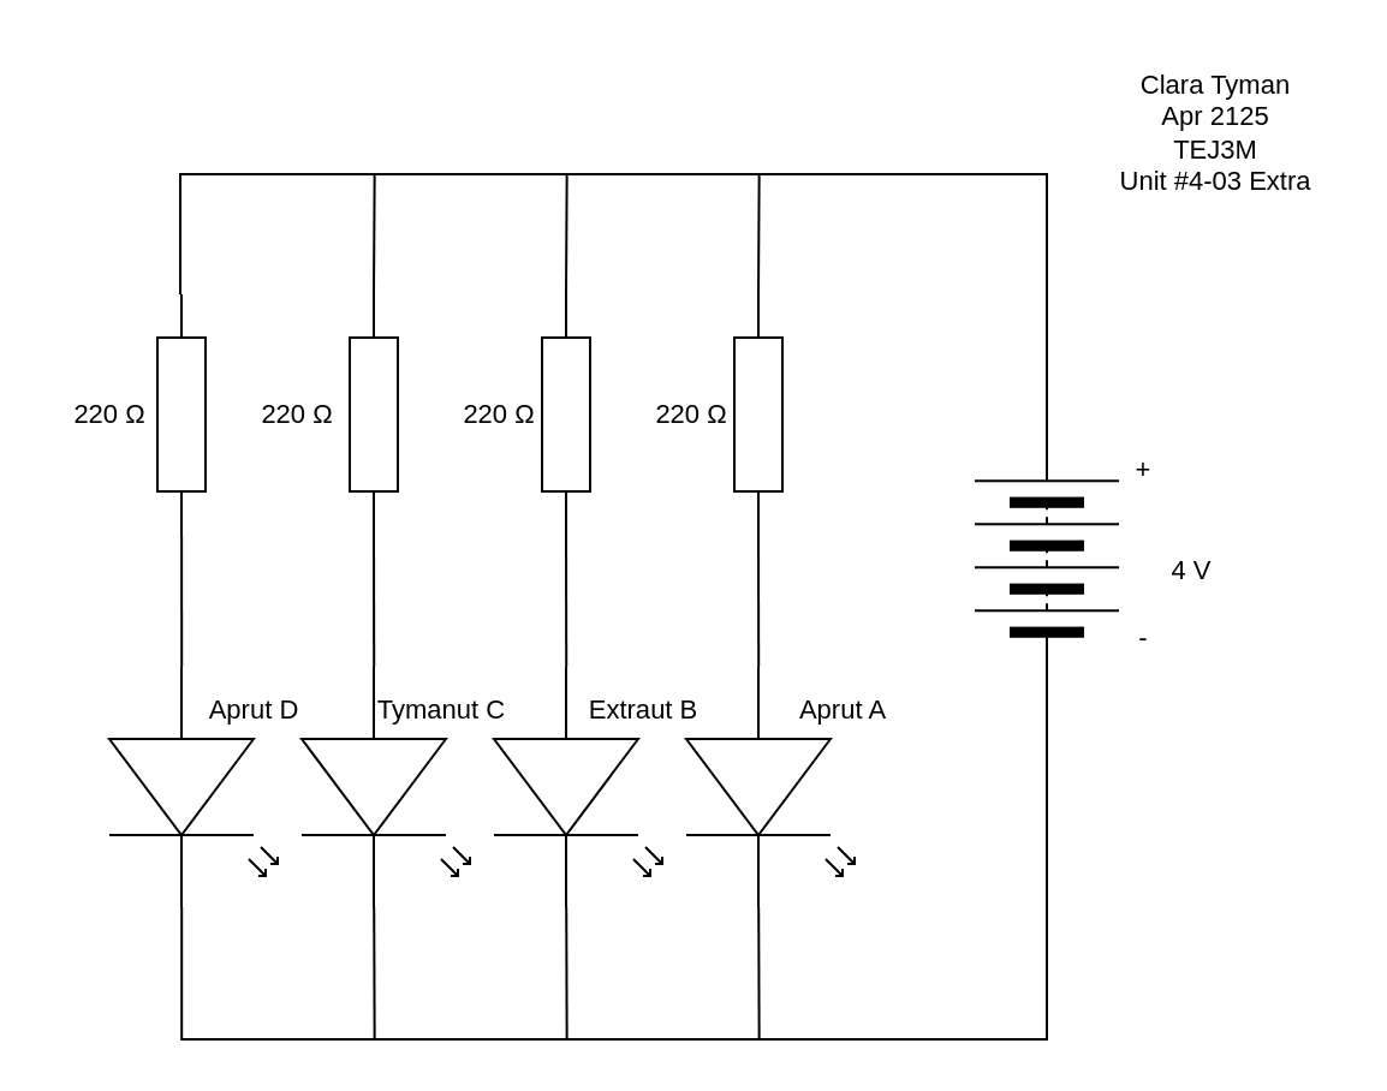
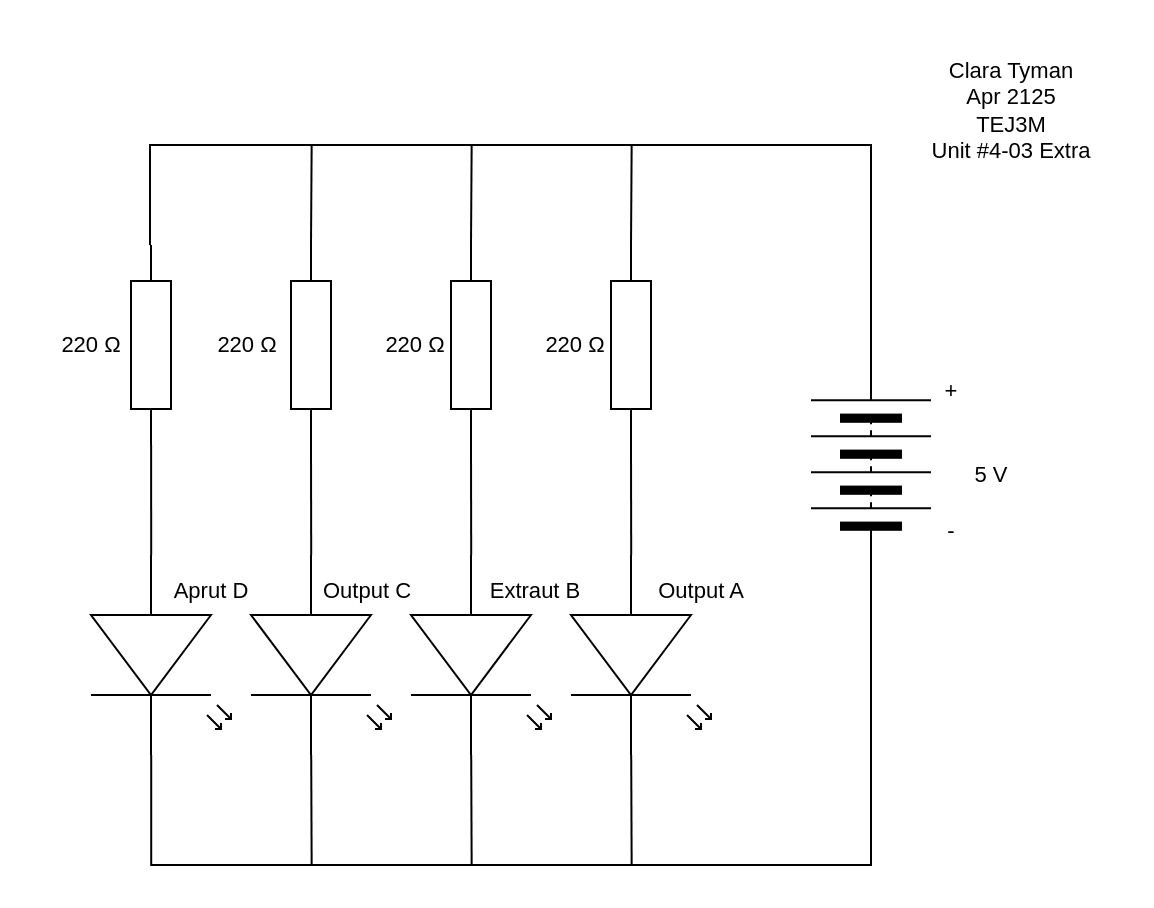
  <mxCell id="0" />
  <mxCell id="1" parent="0" />
  <mxCell id="2" value="" style="pointerEvents=1;verticalLabelPosition=bottom;shadow=0;dashed=0;align=center;html=1;verticalAlign=top;shape=mxgraph.electrical.miscellaneous.batteryStack;rotation=-90;direction=east;" vertex="1" parent="1"><mxGeometry x="385" y="202" width="100" height="60" as="geometry" /></mxCell>
  <mxCell id="3" style="edgeStyle=none;shape=connector;rounded=1;html=1;exitX=0;exitY=0.5;exitDx=0;exitDy=0;exitPerimeter=0;strokeColor=default;align=center;verticalAlign=middle;fontFamily=Helvetica;fontSize=11;fontColor=default;labelBackgroundColor=default;endArrow=none;endFill=0;" edge="1" parent="1" source="4"><mxGeometry relative="1" as="geometry"><mxPoint x="315.333" y="72" as="targetPoint" /></mxGeometry></mxCell>
  <mxCell id="4" value="" style="pointerEvents=1;verticalLabelPosition=bottom;shadow=0;dashed=0;align=center;html=1;verticalAlign=top;shape=mxgraph.electrical.resistors.resistor_1;rotation=90;" vertex="1" parent="1"><mxGeometry x="265" y="162" width="100" height="20" as="geometry" /></mxCell>
  <mxCell id="5" style="edgeStyle=none;shape=connector;rounded=1;html=1;exitX=0;exitY=0.5;exitDx=0;exitDy=0;exitPerimeter=0;strokeColor=default;align=center;verticalAlign=middle;fontFamily=Helvetica;fontSize=11;fontColor=default;labelBackgroundColor=default;endArrow=none;endFill=0;" edge="1" parent="1" source="6"><mxGeometry relative="1" as="geometry"><mxPoint x="235.333" y="72" as="targetPoint" /></mxGeometry></mxCell>
  <mxCell id="6" value="" style="pointerEvents=1;verticalLabelPosition=bottom;shadow=0;dashed=0;align=center;html=1;verticalAlign=top;shape=mxgraph.electrical.resistors.resistor_1;rotation=90;" vertex="1" parent="1"><mxGeometry x="185" y="162" width="100" height="20" as="geometry" /></mxCell>
  <mxCell id="7" style="edgeStyle=none;shape=connector;rounded=1;html=1;exitX=0;exitY=0.5;exitDx=0;exitDy=0;exitPerimeter=0;strokeColor=default;align=center;verticalAlign=middle;fontFamily=Helvetica;fontSize=11;fontColor=default;labelBackgroundColor=default;endArrow=none;endFill=0;" edge="1" parent="1" source="8"><mxGeometry relative="1" as="geometry"><mxPoint x="155.333" y="72" as="targetPoint" /></mxGeometry></mxCell>
  <mxCell id="8" value="" style="pointerEvents=1;verticalLabelPosition=bottom;shadow=0;dashed=0;align=center;html=1;verticalAlign=top;shape=mxgraph.electrical.resistors.resistor_1;rotation=90;" vertex="1" parent="1"><mxGeometry x="105" y="162" width="100" height="20" as="geometry" /></mxCell>
  <mxCell id="9" style="edgeStyle=orthogonalEdgeStyle;shape=connector;rounded=0;html=1;exitX=0;exitY=0.5;exitDx=0;exitDy=0;exitPerimeter=0;strokeColor=default;align=center;verticalAlign=middle;fontFamily=Helvetica;fontSize=11;fontColor=default;labelBackgroundColor=default;endArrow=none;endFill=0;entryX=1;entryY=0.5;entryDx=0;entryDy=0;" edge="1" parent="1" target="2"><mxGeometry relative="1" as="geometry"><mxPoint x="554.5" y="112" as="targetPoint" /><mxPoint x="74.5" y="122" as="sourcePoint" /><Array as="points"><mxPoint x="75" y="72" /><mxPoint x="435" y="72" /></Array></mxGeometry></mxCell>
  <mxCell id="10" value="" style="pointerEvents=1;verticalLabelPosition=bottom;shadow=0;dashed=0;align=center;html=1;verticalAlign=top;shape=mxgraph.electrical.resistors.resistor_1;rotation=90;" vertex="1" parent="1"><mxGeometry x="25" y="162" width="100" height="20" as="geometry" /></mxCell>
  <mxCell id="11" style="edgeStyle=orthogonalEdgeStyle;shape=connector;rounded=0;html=1;exitX=1;exitY=0.57;exitDx=0;exitDy=0;exitPerimeter=0;entryX=0;entryY=0.5;entryDx=0;entryDy=0;strokeColor=default;align=center;verticalAlign=middle;fontFamily=Helvetica;fontSize=11;fontColor=default;labelBackgroundColor=default;endArrow=none;endFill=0;curved=0;" edge="1" parent="1" source="12" target="2"><mxGeometry relative="1" as="geometry"><Array as="points"><mxPoint x="75" y="432" /><mxPoint x="435" y="432" /></Array></mxGeometry></mxCell>
  <mxCell id="12" value="" style="verticalLabelPosition=bottom;shadow=0;dashed=0;align=center;html=1;verticalAlign=top;shape=mxgraph.electrical.opto_electronics.led_2;pointerEvents=1;rotation=90;" vertex="1" parent="1"><mxGeometry x="30" y="292" width="100" height="70" as="geometry" /></mxCell>
  <mxCell id="13" style="edgeStyle=none;shape=connector;rounded=1;html=1;exitX=1;exitY=0.57;exitDx=0;exitDy=0;exitPerimeter=0;strokeColor=default;align=center;verticalAlign=middle;fontFamily=Helvetica;fontSize=11;fontColor=default;labelBackgroundColor=default;endArrow=none;endFill=0;" edge="1" parent="1" source="14"><mxGeometry relative="1" as="geometry"><mxPoint x="155.333" y="432" as="targetPoint" /></mxGeometry></mxCell>
  <mxCell id="14" value="" style="verticalLabelPosition=bottom;shadow=0;dashed=0;align=center;html=1;verticalAlign=top;shape=mxgraph.electrical.opto_electronics.led_2;pointerEvents=1;rotation=90;" vertex="1" parent="1"><mxGeometry x="110" y="292" width="100" height="70" as="geometry" /></mxCell>
  <mxCell id="15" style="edgeStyle=none;shape=connector;rounded=1;html=1;exitX=1;exitY=0.57;exitDx=0;exitDy=0;exitPerimeter=0;strokeColor=default;align=center;verticalAlign=middle;fontFamily=Helvetica;fontSize=11;fontColor=default;labelBackgroundColor=default;endArrow=none;endFill=0;" edge="1" parent="1" source="16"><mxGeometry relative="1" as="geometry"><mxPoint x="235.333" y="432" as="targetPoint" /></mxGeometry></mxCell>
  <mxCell id="16" value="" style="verticalLabelPosition=bottom;shadow=0;dashed=0;align=center;html=1;verticalAlign=top;shape=mxgraph.electrical.opto_electronics.led_2;pointerEvents=1;rotation=90;" vertex="1" parent="1"><mxGeometry x="190" y="292" width="100" height="70" as="geometry" /></mxCell>
  <mxCell id="17" style="edgeStyle=none;shape=connector;rounded=1;html=1;exitX=1;exitY=0.57;exitDx=0;exitDy=0;exitPerimeter=0;strokeColor=default;align=center;verticalAlign=middle;fontFamily=Helvetica;fontSize=11;fontColor=default;labelBackgroundColor=default;endArrow=none;endFill=0;" edge="1" parent="1" source="18"><mxGeometry relative="1" as="geometry"><mxPoint x="315.333" y="432" as="targetPoint" /></mxGeometry></mxCell>
  <mxCell id="18" value="" style="verticalLabelPosition=bottom;shadow=0;dashed=0;align=center;html=1;verticalAlign=top;shape=mxgraph.electrical.opto_electronics.led_2;pointerEvents=1;rotation=90;" vertex="1" parent="1"><mxGeometry x="270" y="292" width="100" height="70" as="geometry" /></mxCell>
  <mxCell id="19" style="edgeStyle=none;html=1;entryX=0;entryY=0.57;entryDx=0;entryDy=0;entryPerimeter=0;endArrow=none;endFill=0;" edge="1" parent="1" source="10" target="12"><mxGeometry relative="1" as="geometry" /></mxCell>
  <mxCell id="20" style="edgeStyle=none;html=1;exitX=1;exitY=0.5;exitDx=0;exitDy=0;exitPerimeter=0;entryX=0;entryY=0.57;entryDx=0;entryDy=0;entryPerimeter=0;endArrow=none;endFill=0;" edge="1" parent="1" source="8" target="14"><mxGeometry relative="1" as="geometry" /></mxCell>
  <mxCell id="21" style="edgeStyle=none;html=1;exitX=1;exitY=0.5;exitDx=0;exitDy=0;exitPerimeter=0;entryX=0;entryY=0.57;entryDx=0;entryDy=0;entryPerimeter=0;endArrow=none;endFill=0;" edge="1" parent="1" source="6" target="16"><mxGeometry relative="1" as="geometry" /></mxCell>
  <mxCell id="22" style="edgeStyle=none;html=1;exitX=1;exitY=0.5;exitDx=0;exitDy=0;exitPerimeter=0;entryX=0;entryY=0.57;entryDx=0;entryDy=0;entryPerimeter=0;endArrow=none;endFill=0;" edge="1" parent="1" source="4" target="18"><mxGeometry relative="1" as="geometry" /></mxCell>
- <mxCell id="23" value="4 V" style="text;html=1;align=center;verticalAlign=middle;resizable=0;points=[];autosize=1;strokeColor=none;fillColor=none;fontFamily=Helvetica;fontSize=11;fontColor=default;labelBackgroundColor=default;" vertex="1" parent="1"><mxGeometry x="475" y="222" width="40" height="30" as="geometry" /></mxCell>
+ <mxCell id="23" value="5 V" style="text;html=1;align=center;verticalAlign=middle;resizable=0;points=[];autosize=1;strokeColor=none;fillColor=none;fontFamily=Helvetica;fontSize=11;fontColor=default;labelBackgroundColor=default;" vertex="1" parent="1"><mxGeometry x="475" y="222" width="40" height="30" as="geometry" /></mxCell>
  <mxCell id="24" value="+" style="text;html=1;align=center;verticalAlign=middle;resizable=0;points=[];autosize=1;strokeColor=none;fillColor=none;fontFamily=Helvetica;fontSize=11;fontColor=default;labelBackgroundColor=default;" vertex="1" parent="1"><mxGeometry x="460" y="180" width="30" height="30" as="geometry" /></mxCell>
  <mxCell id="25" value="-" style="text;html=1;align=center;verticalAlign=middle;resizable=0;points=[];autosize=1;strokeColor=none;fillColor=none;fontFamily=Helvetica;fontSize=11;fontColor=default;labelBackgroundColor=default;" vertex="1" parent="1"><mxGeometry x="460" y="250" width="30" height="30" as="geometry" /></mxCell>
  <mxCell id="26" value="&lt;span style=&quot;color: rgb(0, 0, 0);&quot;&gt;Clara Tyman&lt;/span&gt;&lt;div&gt;Apr 2125&lt;/div&gt;&lt;div&gt;TEJ3M&lt;/div&gt;&lt;div&gt;Unit #4-03 Extra&lt;/div&gt;" style="text;html=1;align=center;verticalAlign=middle;resizable=0;points=[];autosize=1;strokeColor=none;fillColor=none;fontFamily=Helvetica;fontSize=11;fontColor=default;labelBackgroundColor=default;" vertex="1" parent="1"><mxGeometry x="455" y="20" width="100" height="70" as="geometry" /></mxCell>
  <mxCell id="27" value="220&amp;nbsp;Ω" style="text;html=1;align=center;verticalAlign=middle;resizable=0;points=[];autosize=1;strokeColor=none;fillColor=none;fontFamily=Helvetica;fontSize=11;fontColor=default;labelBackgroundColor=default;" vertex="1" parent="1"><mxGeometry x="98" y="157" width="50" height="30" as="geometry" /></mxCell>
  <mxCell id="28" value="220&amp;nbsp;Ω" style="text;html=1;align=center;verticalAlign=middle;resizable=0;points=[];autosize=1;strokeColor=none;fillColor=none;fontFamily=Helvetica;fontSize=11;fontColor=default;labelBackgroundColor=default;" vertex="1" parent="1"><mxGeometry x="20" y="157" width="50" height="30" as="geometry" /></mxCell>
  <mxCell id="29" value="220&amp;nbsp;Ω" style="text;html=1;align=center;verticalAlign=middle;resizable=0;points=[];autosize=1;strokeColor=none;fillColor=none;fontFamily=Helvetica;fontSize=11;fontColor=default;labelBackgroundColor=default;" vertex="1" parent="1"><mxGeometry x="182" y="157" width="50" height="30" as="geometry" /></mxCell>
  <mxCell id="30" value="220&amp;nbsp;Ω" style="text;html=1;align=center;verticalAlign=middle;resizable=0;points=[];autosize=1;strokeColor=none;fillColor=none;fontFamily=Helvetica;fontSize=11;fontColor=default;labelBackgroundColor=default;" vertex="1" parent="1"><mxGeometry x="262" y="157" width="50" height="30" as="geometry" /></mxCell>
- <mxCell id="31" value="Apr&lt;span style=&quot;background-color: light-dark(#ffffff, var(--ge-dark-color, #121212));&quot;&gt;ut A&lt;/span&gt;" style="text;html=1;align=center;verticalAlign=middle;resizable=0;points=[];autosize=1;strokeColor=none;fillColor=none;fontFamily=Helvetica;fontSize=11;fontColor=default;labelBackgroundColor=default;" vertex="1" parent="1"><mxGeometry x="315" y="280" width="70" height="30" as="geometry" /></mxCell>
+ <mxCell id="31" value="Outp&lt;span style=&quot;background-color: light-dark(#ffffff, var(--ge-dark-color, #121212));&quot;&gt;ut A&lt;/span&gt;" style="text;html=1;align=center;verticalAlign=middle;resizable=0;points=[];autosize=1;strokeColor=none;fillColor=none;fontFamily=Helvetica;fontSize=11;fontColor=default;labelBackgroundColor=default;" vertex="1" parent="1"><mxGeometry x="315" y="280" width="70" height="30" as="geometry" /></mxCell>
  <mxCell id="32" value="Extra&lt;span style=&quot;background-color: light-dark(#ffffff, var(--ge-dark-color, #121212));&quot;&gt;ut B&lt;/span&gt;" style="text;html=1;align=center;verticalAlign=middle;resizable=0;points=[];autosize=1;strokeColor=none;fillColor=none;fontFamily=Helvetica;fontSize=11;fontColor=default;labelBackgroundColor=default;" vertex="1" parent="1"><mxGeometry x="232" y="280" width="70" height="30" as="geometry" /></mxCell>
- <mxCell id="33" value="Tyman&lt;span style=&quot;background-color: light-dark(#ffffff, var(--ge-dark-color, #121212));&quot;&gt;ut C&lt;/span&gt;" style="text;html=1;align=center;verticalAlign=middle;resizable=0;points=[];autosize=1;strokeColor=none;fillColor=none;fontFamily=Helvetica;fontSize=11;fontColor=default;labelBackgroundColor=default;" vertex="1" parent="1"><mxGeometry x="148" y="280" width="70" height="30" as="geometry" /></mxCell>
+ <mxCell id="33" value="Outp&lt;span style=&quot;background-color: light-dark(#ffffff, var(--ge-dark-color, #121212));&quot;&gt;ut C&lt;/span&gt;" style="text;html=1;align=center;verticalAlign=middle;resizable=0;points=[];autosize=1;strokeColor=none;fillColor=none;fontFamily=Helvetica;fontSize=11;fontColor=default;labelBackgroundColor=default;" vertex="1" parent="1"><mxGeometry x="148" y="280" width="70" height="30" as="geometry" /></mxCell>
  <mxCell id="34" value="Apr&lt;span style=&quot;background-color: light-dark(#ffffff, var(--ge-dark-color, #121212));&quot;&gt;ut D&lt;/span&gt;" style="text;html=1;align=center;verticalAlign=middle;resizable=0;points=[];autosize=1;strokeColor=none;fillColor=none;fontFamily=Helvetica;fontSize=11;fontColor=default;labelBackgroundColor=default;" vertex="1" parent="1"><mxGeometry x="70" y="280" width="70" height="30" as="geometry" /></mxCell>
